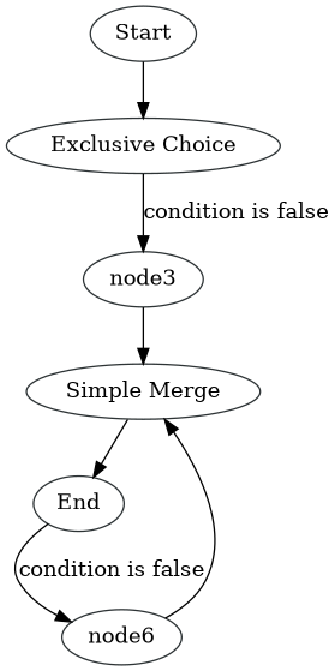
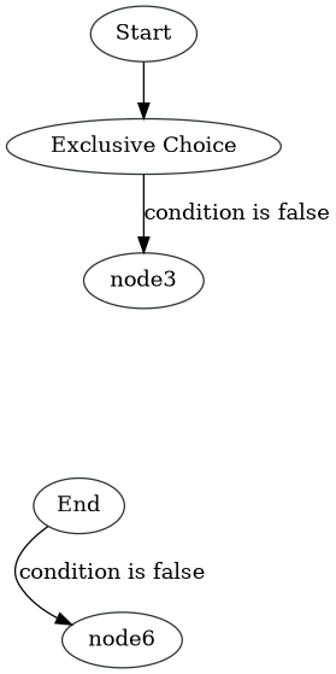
  digraph {
    fontname="DejaVu Serif"
    node [color="#2e3436" fontname="DejaVu Serif"]
    edge [fontname="DejaVu Serif"]
    n1 [label=Start]
    n2 [label="Exclusive Choice"]
    node3
-   n4 [label="Simple Merge"]
    node6
    n6 [label=End]
    n1 -> n2
    n2 -> node3 [label="condition is false"]
-   node3 -> n4
-   n4 -> n6
-   node6 -> n4
    n6 -> node6 [label="condition is false"]
  }
